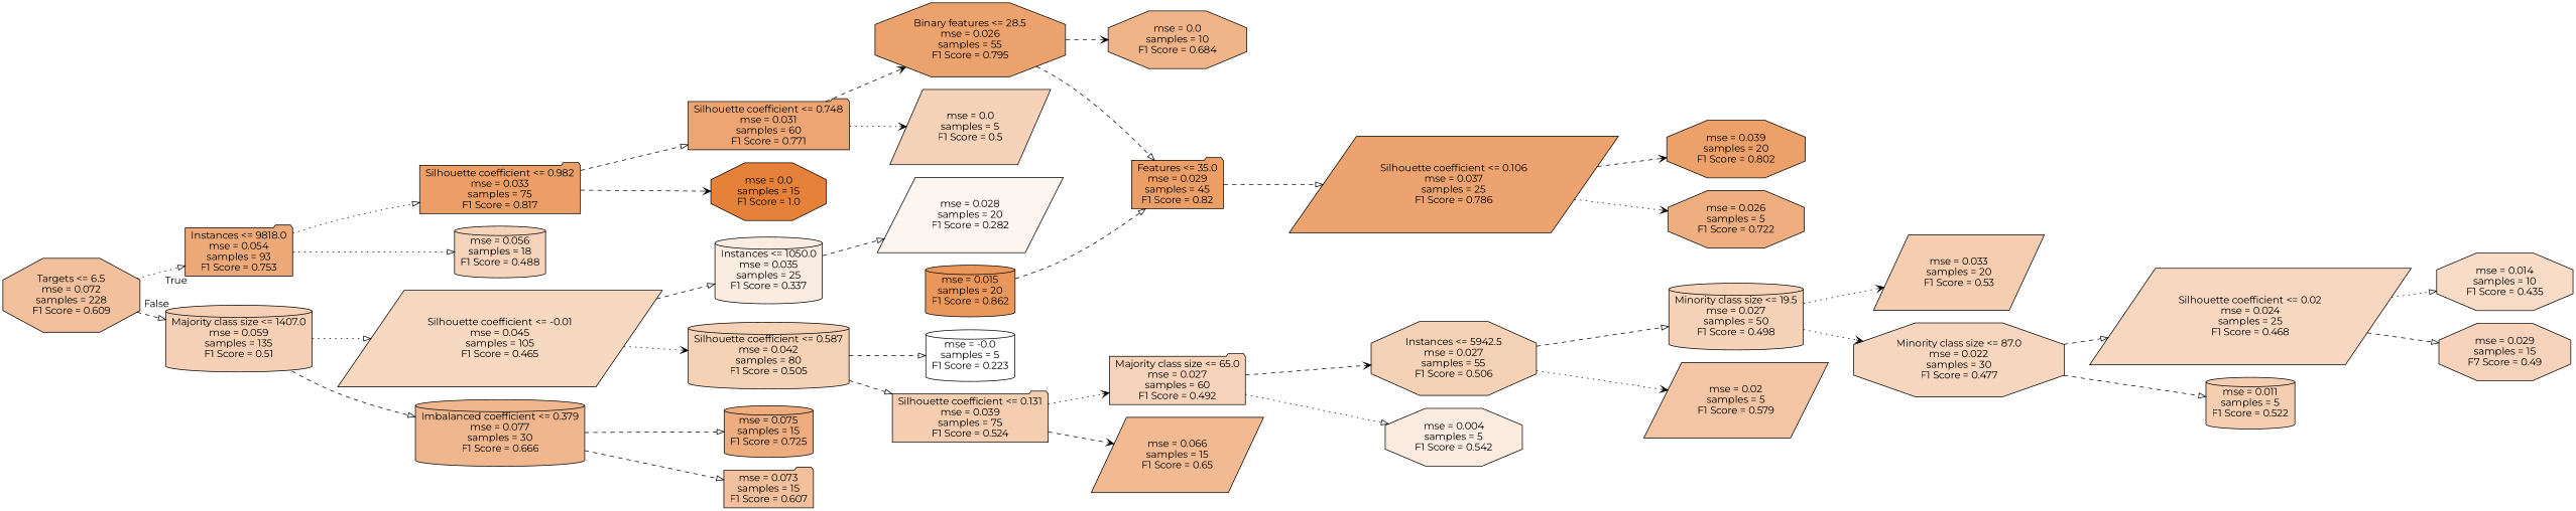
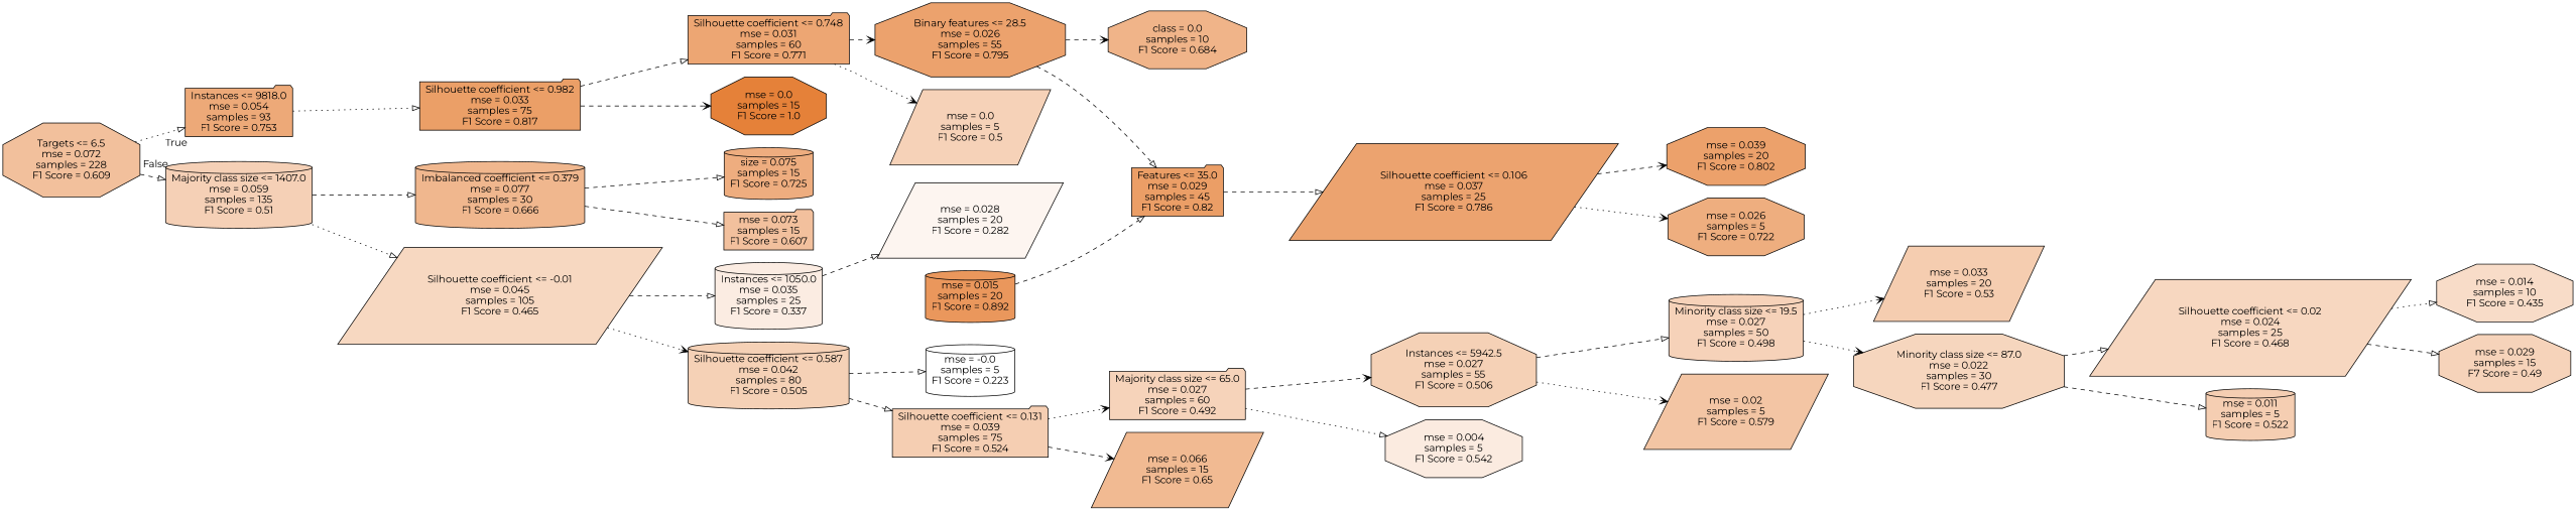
  digraph {
    fontname=Montserrat
    rankdir=LR
    node [color=black fillcolor="#e581395d" fontname=Montserrat shape=octagon style=filled]
    edge [arrowhead=onormal fontname=Montserrat style=dashed]
    n1 [fillcolor="#e581397f" label="Targets <= 6.5\nmse = 0.072\nsamples = 228\nF1 Score = 0.609"]
    n2 [fillcolor="#e58139ae" label="Instances <= 9818.0\nmse = 0.054\nsamples = 93\nF1 Score = 0.753" shape=folder]
    n3 [fillcolor="#e581395e" label="Majority class size <= 1407.0\nmse = 0.059\nsamples = 135\nF1 Score = 0.51" shape=cylinder]
    n4 [fillcolor="#e58139c3" label="Silhouette coefficient <= 0.982\nmse = 0.033\nsamples = 75\nF1 Score = 0.817" shape=folder]
-   n5 [fillcolor="#e5813957" label="mse = 0.056\nsamples = 18\nF1 Score = 0.488" shape=cylinder]
    n6 [fillcolor="#e581394f" label="Silhouette coefficient <= -0.01\nmse = 0.045\nsamples = 105\nF1 Score = 0.465" shape=parallelogram]
    n7 [fillcolor="#e5813991" label="Imbalanced coefficient <= 0.379\nmse = 0.077\nsamples = 30\nF1 Score = 0.666" shape=cylinder]
    n8 [fillcolor="#e58139b4" label="Silhouette coefficient <= 0.748\nmse = 0.031\nsamples = 60\nF1 Score = 0.771" shape=folder]
    n9 [fillcolor="#e58139ff" label="mse = 0.0\nsamples = 15\nF1 Score = 1.0"]
    n10 [fillcolor="#e58139bc" label="Binary features <= 28.5\nmse = 0.026\nsamples = 55\nF1 Score = 0.795"]
    n11 [fillcolor="#e581395b" label="mse = 0.0\nsamples = 5\nF1 Score = 0.5" shape=parallelogram]
    n12 [fillcolor="#e58139c4" label="Features <= 35.0\nmse = 0.029\nsamples = 45\nF1 Score = 0.82" shape=folder]
-   n13 [fillcolor="#e5813997" label="mse = 0.0\nsamples = 10\nF1 Score = 0.684"]
+   n13 [fillcolor="#e5813997" label="class = 0.0\nsamples = 10\nF1 Score = 0.684"]
    n14 [fillcolor="#e58139b9" label="Silhouette coefficient <= 0.106\nmse = 0.037\nsamples = 25\nF1 Score = 0.786" shape=parallelogram]
-   n15 [fillcolor="#e58139d2" label="mse = 0.015\nsamples = 20\nF1 Score = 0.862" shape=cylinder]
+   n15 [fillcolor="#e58139d2" label="mse = 0.015\nsamples = 20\nF1 Score = 0.892" shape=cylinder]
    n16 [fillcolor="#e58139be" label="mse = 0.039\nsamples = 20\nF1 Score = 0.802"]
    n17 [fillcolor="#e58139a4" label="mse = 0.026\nsamples = 5\nF1 Score = 0.722"]
    n18 [fillcolor="#e5813925" label="Instances <= 1050.0\nmse = 0.035\nsamples = 25\nF1 Score = 0.337" shape=cylinder]
    n19 [label="Silhouette coefficient <= 0.587\nmse = 0.042\nsamples = 80\nF1 Score = 0.505" shape=cylinder]
-   n20 [fillcolor="#e58139a5" label="mse = 0.075\nsamples = 15\nF1 Score = 0.725" shape=cylinder]
+   n20 [fillcolor="#e58139a5" label="size = 0.075\nsamples = 15\nF1 Score = 0.725" shape=cylinder]
    n21 [fillcolor="#e581397e" label="mse = 0.073\nsamples = 15\nF1 Score = 0.607" shape=folder]
    n22 [fillcolor="#e5813913" label="mse = 0.028\nsamples = 20\nF1 Score = 0.282" shape=parallelogram]
    n23 [fillcolor="#e5813963" label="Silhouette coefficient <= 0.131\nmse = 0.039\nsamples = 75\nF1 Score = 0.524" shape=folder]
    n24 [fillcolor="#e5813900" label="mse = -0.0\nsamples = 5\nF1 Score = 0.223" shape=cylinder]
    n25 [fillcolor="#e5813958" label="Majority class size <= 65.0\nmse = 0.027\nsamples = 60\nF1 Score = 0.492" shape=folder]
    n26 [fillcolor="#e581398c" label="mse = 0.066\nsamples = 15\nF1 Score = 0.65" shape=parallelogram]
    n27 [fillcolor="#e5813927" label="mse = 0.004\nsamples = 5\nF1 Score = 0.542"]
    n28 [label="Instances <= 5942.5\nmse = 0.027\nsamples = 55\nF1 Score = 0.506"]
    n29 [fillcolor="#e581395a" label="Minority class size <= 19.5\nmse = 0.027\nsamples = 50\nF1 Score = 0.498" shape=cylinder]
    n30 [fillcolor="#e5813975" label="mse = 0.02\nsamples = 5\nF1 Score = 0.579" shape=parallelogram]
    n31 [fillcolor="#e5813965" label="mse = 0.033\nsamples = 20\nF1 Score = 0.53" shape=parallelogram]
    n32 [fillcolor="#e5813953" label="Minority class size <= 87.0\nmse = 0.022\nsamples = 30\nF1 Score = 0.477"]
    n33 [fillcolor="#e5813950" label="Silhouette coefficient <= 0.02\nmse = 0.024\nsamples = 25\nF1 Score = 0.468" shape=parallelogram]
    n34 [fillcolor="#e5813962" label="mse = 0.011\nsamples = 5\nF1 Score = 0.522" shape=cylinder]
    n35 [fillcolor="#e5813946" label="mse = 0.014\nsamples = 10\nF1 Score = 0.435"]
    n36 [fillcolor="#e5813958" label="mse = 0.029\nsamples = 15\nF7 Score = 0.49"]
    n1 -> n2 [headlabel=True labelangle=45 labeldistance=2.5 style=dotted]
    n1 -> n3 [headlabel=False labelangle=-45 labeldistance=2.5]
    n2 -> n4 [style=dotted]
-   n2 -> n5 [style=dotted]
    n3 -> n6 [style=dotted]
    n3 -> n7
    n4 -> n8
    n4 -> n9 [arrowhead=vee]
    n6 -> n18
    n6 -> n19 [arrowhead=vee style=dotted]
    n7 -> n20
    n7 -> n21
    n8 -> n10 [arrowhead=vee]
    n8 -> n11 [arrowhead=vee style=dotted]
    n10 -> n12
    n10 -> n13 [arrowhead=vee]
    n12 -> n14
    n14 -> n16 [arrowhead=vee]
    n14 -> n17 [arrowhead=vee style=dotted]
    n15 -> n12
    n18 -> n22
    n19 -> n23
    n19 -> n24
    n23 -> n25 [arrowhead=vee style=dotted]
    n23 -> n26 [arrowhead=vee]
    n25 -> n27 [style=dotted]
    n25 -> n28 [arrowhead=vee]
    n28 -> n29
    n28 -> n30 [arrowhead=vee style=dotted]
    n29 -> n31 [arrowhead=vee style=dotted]
    n29 -> n32 [arrowhead=vee style=dotted]
    n32 -> n33
    n32 -> n34
    n33 -> n35 [style=dotted]
    n33 -> n36
  }
